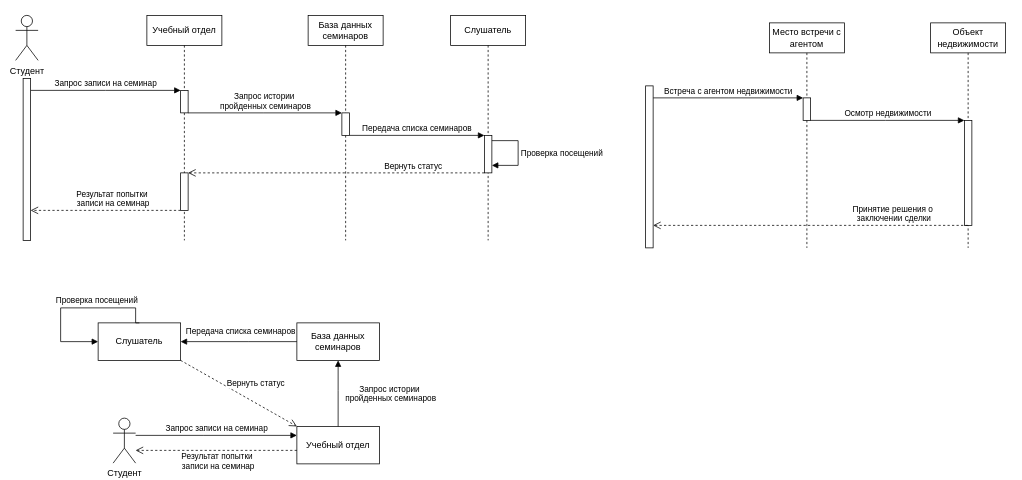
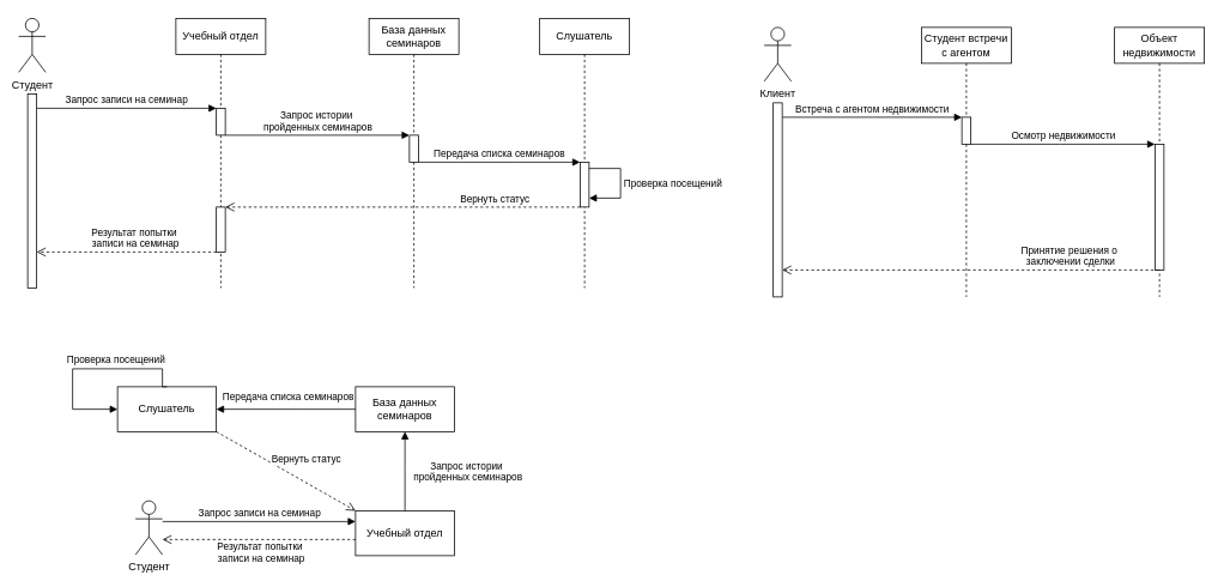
  <mxCell id="0" />
  <mxCell id="1" parent="0" />
  <mxCell id="2" value="Учебный отдел" style="shape=umlLifeline;perimeter=lifelinePerimeter;whiteSpace=wrap;html=1;container=0;dropTarget=0;collapsible=0;recursiveResize=0;outlineConnect=0;portConstraint=eastwest;newEdgeStyle={&quot;edgeStyle&quot;:&quot;elbowEdgeStyle&quot;,&quot;elbow&quot;:&quot;vertical&quot;,&quot;curved&quot;:0,&quot;rounded&quot;:0};" parent="1" vertex="1"><mxGeometry x="195" y="20" width="100" height="300" as="geometry" /></mxCell>
  <mxCell id="3" value="" style="html=1;points=[];perimeter=orthogonalPerimeter;outlineConnect=0;targetShapes=umlLifeline;portConstraint=eastwest;newEdgeStyle={&quot;edgeStyle&quot;:&quot;elbowEdgeStyle&quot;,&quot;elbow&quot;:&quot;vertical&quot;,&quot;curved&quot;:0,&quot;rounded&quot;:0};" parent="2" vertex="1"><mxGeometry x="45" y="100" width="10" height="30" as="geometry" /></mxCell>
  <mxCell id="4" value="" style="html=1;points=[[0,0,0,0,5],[0,1,0,0,-5],[1,0,0,0,5],[1,1,0,0,-5]];perimeter=orthogonalPerimeter;outlineConnect=0;targetShapes=umlLifeline;portConstraint=eastwest;newEdgeStyle={&quot;curved&quot;:0,&quot;rounded&quot;:0};" vertex="1" parent="2"><mxGeometry x="45" y="210" width="10" height="50" as="geometry" /></mxCell>
  <mxCell id="5" value="Запрос записи на семинар" style="html=1;verticalAlign=bottom;endArrow=block;edgeStyle=elbowEdgeStyle;elbow=vertical;curved=0;rounded=0;" parent="1" source="7" target="3" edge="1"><mxGeometry relative="1" as="geometry"><mxPoint x="60" y="100" as="sourcePoint" /><Array as="points"><mxPoint x="140" y="120" /><mxPoint x="155" y="100" /></Array></mxGeometry></mxCell>
  <mxCell id="6" value="Вернуть статус" style="html=1;verticalAlign=bottom;endArrow=open;dashed=1;endSize=8;edgeStyle=elbowEdgeStyle;elbow=vertical;curved=0;rounded=0;" parent="1" source="12" target="4" edge="1"><mxGeometry x="-0.519" relative="1" as="geometry"><mxPoint x="290" y="230" as="targetPoint" /><Array as="points"><mxPoint x="500" y="230" /></Array><mxPoint x="640" y="230" as="sourcePoint" /><mxPoint as="offset" /></mxGeometry></mxCell>
  <mxCell id="7" value="" style="html=1;points=[[0,0,0,0,5],[0,1,0,0,-5],[1,0,0,0,5],[1,1,0,0,-5]];perimeter=orthogonalPerimeter;outlineConnect=0;targetShapes=umlLifeline;portConstraint=eastwest;newEdgeStyle={&quot;curved&quot;:0,&quot;rounded&quot;:0};" vertex="1" parent="1"><mxGeometry x="30" y="104" width="10" height="216" as="geometry" /></mxCell>
  <mxCell id="8" value="Студент" style="shape=umlActor;verticalLabelPosition=bottom;verticalAlign=top;html=1;" vertex="1" parent="1"><mxGeometry x="20" y="20" width="30" height="60" as="geometry" /></mxCell>
  <mxCell id="9" value="База данных семинаров" style="shape=umlLifeline;perimeter=lifelinePerimeter;whiteSpace=wrap;html=1;container=0;dropTarget=0;collapsible=0;recursiveResize=0;outlineConnect=0;portConstraint=eastwest;newEdgeStyle={&quot;edgeStyle&quot;:&quot;elbowEdgeStyle&quot;,&quot;elbow&quot;:&quot;vertical&quot;,&quot;curved&quot;:0,&quot;rounded&quot;:0};" vertex="1" parent="1"><mxGeometry x="410" y="20" width="100" height="300" as="geometry" /></mxCell>
  <mxCell id="10" value="" style="html=1;points=[];perimeter=orthogonalPerimeter;outlineConnect=0;targetShapes=umlLifeline;portConstraint=eastwest;newEdgeStyle={&quot;edgeStyle&quot;:&quot;elbowEdgeStyle&quot;,&quot;elbow&quot;:&quot;vertical&quot;,&quot;curved&quot;:0,&quot;rounded&quot;:0};" vertex="1" parent="9"><mxGeometry x="45" y="130" width="10" height="30" as="geometry" /></mxCell>
  <mxCell id="11" value="Слушатель" style="shape=umlLifeline;perimeter=lifelinePerimeter;whiteSpace=wrap;html=1;container=0;dropTarget=0;collapsible=0;recursiveResize=0;outlineConnect=0;portConstraint=eastwest;newEdgeStyle={&quot;edgeStyle&quot;:&quot;elbowEdgeStyle&quot;,&quot;elbow&quot;:&quot;vertical&quot;,&quot;curved&quot;:0,&quot;rounded&quot;:0};" vertex="1" parent="1"><mxGeometry x="600" y="20" width="100" height="300" as="geometry" /></mxCell>
  <mxCell id="12" value="" style="html=1;points=[[0,0,0,0,5],[0,1,0,0,-5],[1,0,0,0,5],[1,1,0,0,-5]];perimeter=orthogonalPerimeter;outlineConnect=0;targetShapes=umlLifeline;portConstraint=eastwest;newEdgeStyle={&quot;curved&quot;:0,&quot;rounded&quot;:0};" vertex="1" parent="11"><mxGeometry x="45" y="160" width="10" height="50" as="geometry" /></mxCell>
  <mxCell id="13" value="&lt;span style=&quot;text-align: center;&quot;&gt;Проверка посещений&lt;/span&gt;" style="html=1;align=left;spacingLeft=2;endArrow=block;rounded=0;edgeStyle=orthogonalEdgeStyle;curved=0;rounded=0;" edge="1" target="12" parent="11" source="12"><mxGeometry relative="1" as="geometry"><mxPoint x="55" y="167.5" as="sourcePoint" /><Array as="points"><mxPoint x="90" y="167" /><mxPoint x="90" y="200" /></Array><mxPoint x="55" y="192.5" as="targetPoint" /></mxGeometry></mxCell>
  <mxCell id="14" value="Запрос истории&amp;nbsp;&lt;div&gt;пройденных семинаров&lt;/div&gt;" style="html=1;verticalAlign=bottom;endArrow=block;edgeStyle=elbowEdgeStyle;elbow=vertical;curved=0;rounded=0;" edge="1" parent="1" source="3" target="10"><mxGeometry relative="1" as="geometry"><mxPoint x="250" y="143.5" as="sourcePoint" /><Array as="points"><mxPoint x="350" y="150" /><mxPoint x="365" y="123.5" /></Array><mxPoint x="450" y="143.5" as="targetPoint" /></mxGeometry></mxCell>
  <mxCell id="15" value="Передача списка семинаров" style="html=1;verticalAlign=bottom;endArrow=block;edgeStyle=elbowEdgeStyle;elbow=vertical;curved=0;rounded=0;" edge="1" parent="1" source="10"><mxGeometry relative="1" as="geometry"><mxPoint x="470" y="180" as="sourcePoint" /><Array as="points"><mxPoint x="570" y="180" /><mxPoint x="585" y="153.5" /></Array><mxPoint x="645" y="180" as="targetPoint" /></mxGeometry></mxCell>
  <mxCell id="16" value="Результат попытки&amp;nbsp;&lt;div&gt;записи на семинар&lt;/div&gt;" style="html=1;verticalAlign=bottom;endArrow=open;dashed=1;endSize=8;edgeStyle=elbowEdgeStyle;elbow=vertical;curved=0;rounded=0;" edge="1" parent="1" source="4"><mxGeometry x="-0.1" relative="1" as="geometry"><mxPoint x="40" y="280" as="targetPoint" /><Array as="points"><mxPoint x="40" y="280" /></Array><mxPoint x="305" y="270" as="sourcePoint" /><mxPoint as="offset" /></mxGeometry></mxCell>
  <mxCell id="17" value="Студент" style="shape=umlActor;verticalLabelPosition=bottom;verticalAlign=top;html=1;" vertex="1" parent="1"><mxGeometry x="150" y="557" width="30" height="60" as="geometry" /></mxCell>
  <mxCell id="18" value="Слушатель" style="html=1;whiteSpace=wrap;" vertex="1" parent="1"><mxGeometry x="130" y="430" width="110" height="50" as="geometry" /></mxCell>
  <mxCell id="19" value="Учебный отдел" style="html=1;whiteSpace=wrap;" vertex="1" parent="1"><mxGeometry x="395" y="568" width="110" height="50" as="geometry" /></mxCell>
  <mxCell id="20" value="База данных семинаров" style="html=1;whiteSpace=wrap;" vertex="1" parent="1"><mxGeometry x="395" y="430" width="110" height="50" as="geometry" /></mxCell>
  <mxCell id="21" value="Запрос записи на семинар" style="html=1;verticalAlign=bottom;endArrow=block;edgeStyle=elbowEdgeStyle;elbow=vertical;curved=0;rounded=0;" edge="1" parent="1"><mxGeometry relative="1" as="geometry"><mxPoint x="180" y="580" as="sourcePoint" /><Array as="points"><mxPoint x="270" y="580" /></Array><mxPoint x="395" y="580" as="targetPoint" /></mxGeometry></mxCell>
  <mxCell id="22" value="Запрос истории&amp;nbsp;&lt;div&gt;пройденных семинаров&lt;/div&gt;" style="html=1;verticalAlign=bottom;endArrow=block;edgeStyle=elbowEdgeStyle;elbow=vertical;curved=0;rounded=0;exitX=0.5;exitY=0;exitDx=0;exitDy=0;entryX=0.5;entryY=1;entryDx=0;entryDy=0;" edge="1" parent="1" source="19" target="20"><mxGeometry x="-0.364" y="-70" relative="1" as="geometry"><mxPoint x="290" y="140" as="sourcePoint" /><Array as="points"><mxPoint x="450" y="520" /><mxPoint x="405" y="113.5" /></Array><mxPoint x="495" y="140" as="targetPoint" /><mxPoint as="offset" /></mxGeometry></mxCell>
  <mxCell id="23" value="Передача списка семинаров" style="html=1;verticalAlign=bottom;endArrow=block;edgeStyle=elbowEdgeStyle;elbow=vertical;curved=0;rounded=0;exitX=0;exitY=0.5;exitDx=0;exitDy=0;entryX=1;entryY=0.5;entryDx=0;entryDy=0;" edge="1" parent="1" source="20" target="18"><mxGeometry x="-0.032" y="-5" relative="1" as="geometry"><mxPoint x="505" y="170" as="sourcePoint" /><Array as="points"><mxPoint x="330" y="455" /><mxPoint x="625" y="143.5" /></Array><mxPoint x="685" y="170" as="targetPoint" /><mxPoint as="offset" /></mxGeometry></mxCell>
  <mxCell id="24" value="&lt;span style=&quot;text-align: center;&quot;&gt;Проверка посещений&lt;/span&gt;" style="html=1;align=left;spacingLeft=2;endArrow=block;rounded=0;edgeStyle=orthogonalEdgeStyle;curved=0;rounded=0;entryX=0;entryY=0.5;entryDx=0;entryDy=0;exitX=0.5;exitY=0;exitDx=0;exitDy=0;" edge="1" parent="1" source="18" target="18"><mxGeometry x="0.136" y="-14" relative="1" as="geometry"><mxPoint x="170" y="400" as="sourcePoint" /><Array as="points"><mxPoint x="180" y="430" /><mxPoint x="180" y="410" /><mxPoint x="80" y="410" /><mxPoint x="80" y="455" /></Array><mxPoint x="80" y="413" as="targetPoint" /><mxPoint x="4" y="-10" as="offset" /></mxGeometry></mxCell>
  <mxCell id="25" value="Вернуть статус" style="html=1;verticalAlign=bottom;endArrow=open;dashed=1;endSize=8;elbow=vertical;rounded=0;exitX=1;exitY=1;exitDx=0;exitDy=0;entryX=0;entryY=0;entryDx=0;entryDy=0;" edge="1" parent="1" source="18" target="19"><mxGeometry x="0.197" y="15" relative="1" as="geometry"><mxPoint x="290" y="220" as="targetPoint" /><mxPoint x="685" y="220" as="sourcePoint" /><mxPoint as="offset" /></mxGeometry></mxCell>
  <mxCell id="26" value="Результат попытки&amp;nbsp;&lt;div&gt;записи на семинар&lt;/div&gt;" style="html=1;verticalAlign=bottom;endArrow=open;dashed=1;endSize=8;edgeStyle=elbowEdgeStyle;elbow=vertical;curved=0;rounded=0;" edge="1" parent="1" target="17"><mxGeometry x="-0.023" y="30" relative="1" as="geometry"><mxPoint x="195" y="600" as="targetPoint" /><Array as="points"><mxPoint x="195" y="600" /></Array><mxPoint x="395" y="600" as="sourcePoint" /><mxPoint as="offset" /></mxGeometry></mxCell>
- <mxCell id="27" value="Место встречи с агентом" style="shape=umlLifeline;perimeter=lifelinePerimeter;whiteSpace=wrap;html=1;container=0;dropTarget=0;collapsible=0;recursiveResize=0;outlineConnect=0;portConstraint=eastwest;newEdgeStyle={&quot;edgeStyle&quot;:&quot;elbowEdgeStyle&quot;,&quot;elbow&quot;:&quot;vertical&quot;,&quot;curved&quot;:0,&quot;rounded&quot;:0};" vertex="1" parent="1"><mxGeometry x="1025" y="30" width="100" height="300" as="geometry" /></mxCell>
+ <mxCell id="27" value="Студент встречи с агентом" style="shape=umlLifeline;perimeter=lifelinePerimeter;whiteSpace=wrap;html=1;container=0;dropTarget=0;collapsible=0;recursiveResize=0;outlineConnect=0;portConstraint=eastwest;newEdgeStyle={&quot;edgeStyle&quot;:&quot;elbowEdgeStyle&quot;,&quot;elbow&quot;:&quot;vertical&quot;,&quot;curved&quot;:0,&quot;rounded&quot;:0};" vertex="1" parent="1"><mxGeometry x="1025" y="30" width="100" height="300" as="geometry" /></mxCell>
  <mxCell id="28" value="" style="html=1;points=[];perimeter=orthogonalPerimeter;outlineConnect=0;targetShapes=umlLifeline;portConstraint=eastwest;newEdgeStyle={&quot;edgeStyle&quot;:&quot;elbowEdgeStyle&quot;,&quot;elbow&quot;:&quot;vertical&quot;,&quot;curved&quot;:0,&quot;rounded&quot;:0};" vertex="1" parent="27"><mxGeometry x="45" y="100" width="10" height="30" as="geometry" /></mxCell>
  <mxCell id="29" value="Встреча с агентом недвижимости" style="html=1;verticalAlign=bottom;endArrow=block;edgeStyle=elbowEdgeStyle;elbow=vertical;curved=0;rounded=0;" edge="1" parent="1" source="30" target="28"><mxGeometry relative="1" as="geometry"><mxPoint x="890" y="110" as="sourcePoint" /><Array as="points"><mxPoint x="970" y="130" /><mxPoint x="985" y="110" /></Array></mxGeometry></mxCell>
  <mxCell id="30" value="" style="html=1;points=[[0,0,0,0,5],[0,1,0,0,-5],[1,0,0,0,5],[1,1,0,0,-5]];perimeter=orthogonalPerimeter;outlineConnect=0;targetShapes=umlLifeline;portConstraint=eastwest;newEdgeStyle={&quot;curved&quot;:0,&quot;rounded&quot;:0};" vertex="1" parent="1"><mxGeometry x="860" y="114" width="10" height="216" as="geometry" /></mxCell>
+ <mxCell id="31" value="Клиент" style="shape=umlActor;verticalLabelPosition=bottom;verticalAlign=top;html=1;" vertex="1" parent="1"><mxGeometry x="850" y="30" width="30" height="60" as="geometry" /></mxCell>
  <mxCell id="32" value="Объект недвижимости" style="shape=umlLifeline;perimeter=lifelinePerimeter;whiteSpace=wrap;html=1;container=0;dropTarget=0;collapsible=0;recursiveResize=0;outlineConnect=0;portConstraint=eastwest;newEdgeStyle={&quot;edgeStyle&quot;:&quot;elbowEdgeStyle&quot;,&quot;elbow&quot;:&quot;vertical&quot;,&quot;curved&quot;:0,&quot;rounded&quot;:0};" vertex="1" parent="1"><mxGeometry x="1240" y="30" width="100" height="300" as="geometry" /></mxCell>
  <mxCell id="33" value="" style="html=1;points=[];perimeter=orthogonalPerimeter;outlineConnect=0;targetShapes=umlLifeline;portConstraint=eastwest;newEdgeStyle={&quot;edgeStyle&quot;:&quot;elbowEdgeStyle&quot;,&quot;elbow&quot;:&quot;vertical&quot;,&quot;curved&quot;:0,&quot;rounded&quot;:0};" vertex="1" parent="32"><mxGeometry x="45" y="130" width="10" height="140" as="geometry" /></mxCell>
  <mxCell id="34" value="Осмотр недвижимости" style="html=1;verticalAlign=bottom;endArrow=block;edgeStyle=elbowEdgeStyle;elbow=vertical;curved=0;rounded=0;" edge="1" parent="1" source="28" target="33"><mxGeometry relative="1" as="geometry"><mxPoint x="1080" y="153.5" as="sourcePoint" /><Array as="points"><mxPoint x="1180" y="160" /><mxPoint x="1195" y="133.5" /></Array><mxPoint x="1280" y="153.5" as="targetPoint" /></mxGeometry></mxCell>
  <mxCell id="35" value="Принятие решения о&amp;nbsp;&lt;div&gt;заключении сделки&lt;/div&gt;" style="html=1;verticalAlign=bottom;endArrow=open;dashed=1;endSize=8;edgeStyle=elbowEdgeStyle;elbow=vertical;curved=0;rounded=0;" edge="1" parent="1" target="30"><mxGeometry x="-0.526" relative="1" as="geometry"><mxPoint x="1090" y="300" as="targetPoint" /><Array as="points"><mxPoint x="1090" y="300" /></Array><mxPoint x="1289.5" y="300" as="sourcePoint" /><mxPoint as="offset" /></mxGeometry></mxCell>
